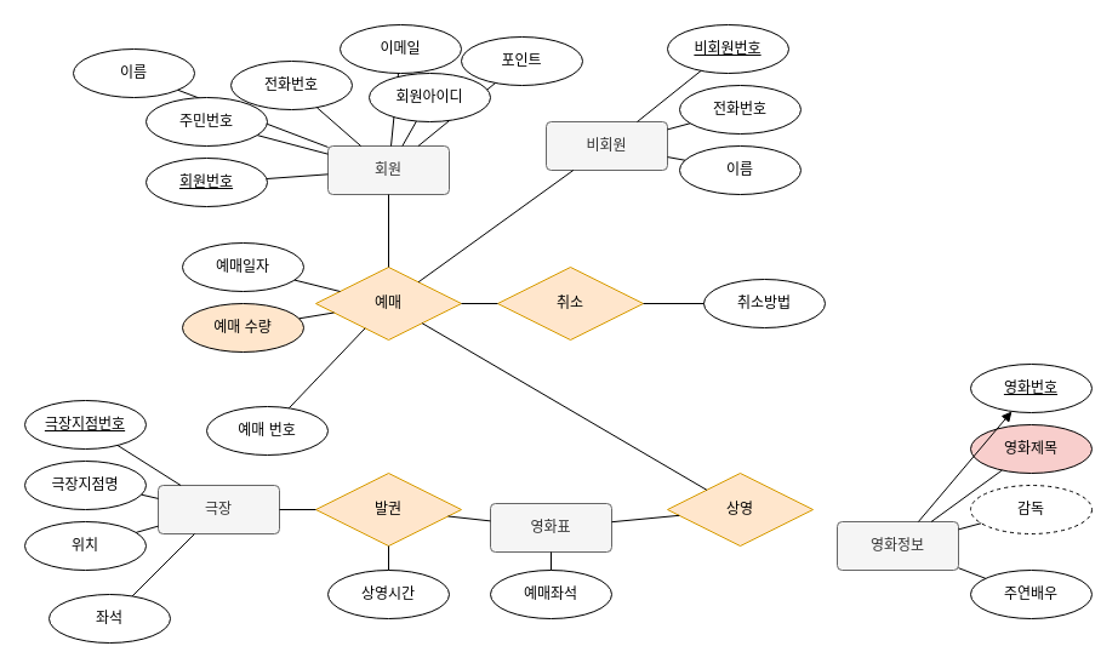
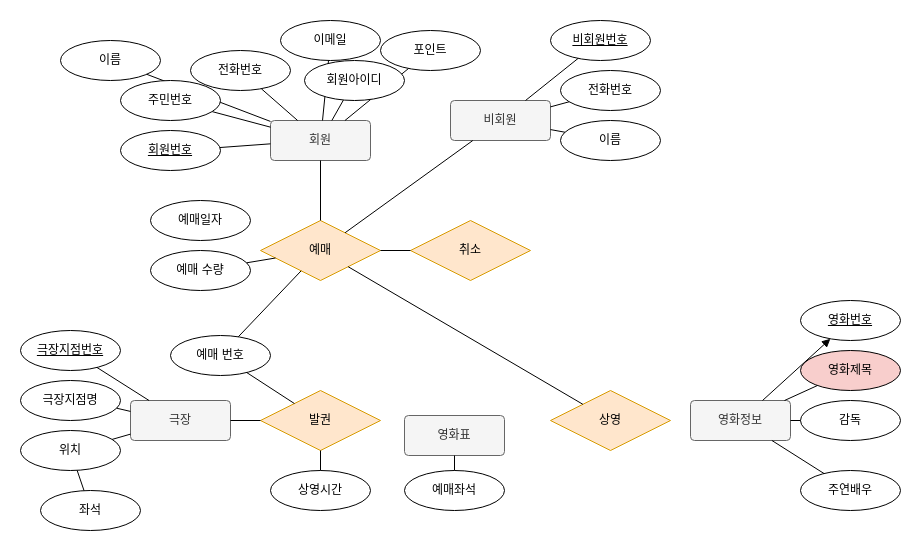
  <mxCell id="0" />
  <mxCell id="1" parent="0" />
  <mxCell id="2" value="이름" style="ellipse;whiteSpace=wrap;html=1;align=center;" parent="1" vertex="1"><mxGeometry x="60" y="40" width="100" height="40" as="geometry" /></mxCell>
  <mxCell id="3" value="비회원" style="rounded=1;arcSize=10;whiteSpace=wrap;html=1;align=center;fillColor=#f5f5f5;fontColor=#333333;strokeColor=#666666;" parent="1" vertex="1"><mxGeometry x="450" y="100" width="100" height="40" as="geometry" /></mxCell>
  <mxCell id="4" value="영화표" style="rounded=1;arcSize=10;whiteSpace=wrap;html=1;align=center;fillColor=#f5f5f5;fontColor=#333333;strokeColor=#666666;" parent="1" vertex="1"><mxGeometry x="404" y="415" width="100" height="40" as="geometry" /></mxCell>
  <mxCell id="5" value="회원" style="rounded=1;arcSize=10;whiteSpace=wrap;html=1;align=center;fillColor=#f5f5f5;fontColor=#333333;strokeColor=#666666;" parent="1" vertex="1"><mxGeometry x="270" y="120" width="100" height="40" as="geometry" /></mxCell>
  <mxCell id="6" value="예매" style="shape=rhombus;perimeter=rhombusPerimeter;whiteSpace=wrap;html=1;align=center;fillColor=#ffe6cc;strokeColor=#d79b00;" parent="1" vertex="1"><mxGeometry x="260" y="220" width="120" height="60" as="geometry" /></mxCell>
  <mxCell id="7" value="상영" style="shape=rhombus;perimeter=rhombusPerimeter;whiteSpace=wrap;html=1;align=center;fillColor=#ffe6cc;strokeColor=#d79b00;" parent="1" vertex="1"><mxGeometry x="550" y="390" width="120" height="60" as="geometry" /></mxCell>
  <mxCell id="8" value="극장" style="rounded=1;arcSize=10;whiteSpace=wrap;html=1;align=center;fillColor=#f5f5f5;fontColor=#333333;strokeColor=#666666;" parent="1" vertex="1"><mxGeometry x="130" y="400" width="100" height="40" as="geometry" /></mxCell>
- <mxCell id="9" value="영화정보" style="rounded=1;arcSize=10;whiteSpace=wrap;html=1;align=center;fillColor=#f5f5f5;fontColor=#333333;strokeColor=#666666;" parent="1" vertex="1"><mxGeometry x="690" y="430" width="100" height="40" as="geometry" /></mxCell>
+ <mxCell id="9" value="영화정보" style="rounded=1;arcSize=10;whiteSpace=wrap;html=1;align=center;fillColor=#f5f5f5;fontColor=#333333;strokeColor=#666666;" parent="1" vertex="1"><mxGeometry x="690" y="400" width="100" height="40" as="geometry" /></mxCell>
  <mxCell id="10" value="발권" style="shape=rhombus;perimeter=rhombusPerimeter;whiteSpace=wrap;html=1;align=center;fillColor=#ffe6cc;strokeColor=#d79b00;" parent="1" vertex="1"><mxGeometry x="260" y="390" width="120" height="60" as="geometry" /></mxCell>
  <mxCell id="11" value="이름" style="ellipse;whiteSpace=wrap;html=1;align=center;" parent="1" vertex="1"><mxGeometry x="560" y="120" width="100" height="40" as="geometry" /></mxCell>
  <mxCell id="12" value="전화번호" style="ellipse;whiteSpace=wrap;html=1;align=center;" parent="1" vertex="1"><mxGeometry x="560" y="70" width="100" height="40" as="geometry" /></mxCell>
  <mxCell id="13" value="이메일" style="ellipse;whiteSpace=wrap;html=1;align=center;" parent="1" vertex="1"><mxGeometry x="280" y="20" width="100" height="40" as="geometry" /></mxCell>
  <mxCell id="14" value="극장지점명" style="ellipse;whiteSpace=wrap;html=1;align=center;" parent="1" vertex="1"><mxGeometry x="20" y="380" width="100" height="40" as="geometry" /></mxCell>
  <mxCell id="15" value="위치" style="ellipse;whiteSpace=wrap;html=1;align=center;" parent="1" vertex="1"><mxGeometry x="20" y="430" width="100" height="40" as="geometry" /></mxCell>
  <mxCell id="16" value="상영시간" style="ellipse;whiteSpace=wrap;html=1;align=center;" parent="1" vertex="1"><mxGeometry x="270" y="470" width="100" height="40" as="geometry" /></mxCell>
  <mxCell id="17" value="영화제목" style="ellipse;whiteSpace=wrap;html=1;align=center;fillColor=#f8cecc;" parent="1" vertex="1"><mxGeometry x="800" y="350" width="100" height="40" as="geometry" /></mxCell>
- <mxCell id="18" value="감독" style="ellipse;whiteSpace=wrap;html=1;align=center;dashed=1;" parent="1" vertex="1"><mxGeometry x="800" y="400" width="100" height="40" as="geometry" /></mxCell>
+ <mxCell id="18" value="감독" style="ellipse;whiteSpace=wrap;html=1;align=center;" parent="1" vertex="1"><mxGeometry x="800" y="400" width="100" height="40" as="geometry" /></mxCell>
  <mxCell id="19" value="주연배우" style="ellipse;whiteSpace=wrap;html=1;align=center;" parent="1" vertex="1"><mxGeometry x="800" y="470" width="100" height="40" as="geometry" /></mxCell>
  <mxCell id="20" value="취소" style="shape=rhombus;perimeter=rhombusPerimeter;whiteSpace=wrap;html=1;align=center;fillColor=#ffe6cc;strokeColor=#d79b00;" parent="1" vertex="1"><mxGeometry x="410" y="220" width="120" height="60" as="geometry" /></mxCell>
- <mxCell id="21" value="취소방법" style="ellipse;whiteSpace=wrap;html=1;align=center;" parent="1" vertex="1"><mxGeometry x="580" y="230" width="100" height="40" as="geometry" /></mxCell>
  <mxCell id="22" value="포인트" style="ellipse;whiteSpace=wrap;html=1;align=center;" parent="1" vertex="1"><mxGeometry x="380" y="30" width="100" height="40" as="geometry" /></mxCell>
  <mxCell id="23" value="예매일자" style="ellipse;whiteSpace=wrap;html=1;align=center;" parent="1" vertex="1"><mxGeometry x="150" y="200" width="100" height="40" as="geometry" /></mxCell>
- <mxCell id="24" value="예매 수량" style="ellipse;whiteSpace=wrap;html=1;align=center;fillColor=#ffe6cc;" parent="1" vertex="1"><mxGeometry x="150" y="250" width="100" height="40" as="geometry" /></mxCell>
+ <mxCell id="24" value="예매 수량" style="ellipse;whiteSpace=wrap;html=1;align=center;" parent="1" vertex="1"><mxGeometry x="150" y="250" width="100" height="40" as="geometry" /></mxCell>
  <mxCell id="25" value="예매좌석" style="ellipse;whiteSpace=wrap;html=1;align=center;" parent="1" vertex="1"><mxGeometry x="404" y="470" width="100" height="40" as="geometry" /></mxCell>
  <mxCell id="26" value="예매 번호" style="ellipse;whiteSpace=wrap;html=1;align=center;" parent="1" vertex="1"><mxGeometry x="170" y="335" width="100" height="40" as="geometry" /></mxCell>
  <mxCell id="27" value="" style="endArrow=none;html=1;rounded=0;" edge="1" parent="1" source="3" target="12"><mxGeometry relative="1" as="geometry"><mxPoint x="380" y="120" as="sourcePoint" /><mxPoint x="540" y="120" as="targetPoint" /></mxGeometry></mxCell>
  <mxCell id="28" value="" style="endArrow=none;html=1;rounded=0;" edge="1" parent="1" source="3" target="11"><mxGeometry relative="1" as="geometry"><mxPoint x="660" y="117.5" as="sourcePoint" /><mxPoint x="687.6" y="110.6" as="targetPoint" /></mxGeometry></mxCell>
  <mxCell id="29" value="" style="endArrow=none;html=1;rounded=0;" edge="1" parent="1" source="5" target="56"><mxGeometry relative="1" as="geometry"><mxPoint x="660" y="142.5" as="sourcePoint" /><mxPoint x="687.6" y="149.4" as="targetPoint" /></mxGeometry></mxCell>
  <mxCell id="30" value="" style="endArrow=none;html=1;rounded=0;" edge="1" parent="1" source="5" target="53"><mxGeometry relative="1" as="geometry"><mxPoint x="240" y="147.857" as="sourcePoint" /><mxPoint x="187.297" y="166.68" as="targetPoint" /></mxGeometry></mxCell>
  <mxCell id="31" value="" style="endArrow=none;html=1;rounded=0;" edge="1" parent="1" source="5" target="54"><mxGeometry relative="1" as="geometry"><mxPoint x="250" y="157.857" as="sourcePoint" /><mxPoint x="197.297" y="176.68" as="targetPoint" /></mxGeometry></mxCell>
  <mxCell id="32" value="" style="endArrow=none;html=1;rounded=0;" edge="1" parent="1" source="5" target="2"><mxGeometry relative="1" as="geometry"><mxPoint x="260" y="167.857" as="sourcePoint" /><mxPoint x="207.297" y="186.68" as="targetPoint" /></mxGeometry></mxCell>
  <mxCell id="33" value="" style="endArrow=none;html=1;rounded=0;" edge="1" parent="1" source="5" target="22"><mxGeometry relative="1" as="geometry"><mxPoint x="260.591" y="63.825" as="sourcePoint" /><mxPoint x="229.215" y="46.231" as="targetPoint" /></mxGeometry></mxCell>
- <mxCell id="34" value="" style="endArrow=none;html=1;rounded=0;" edge="1" parent="1" source="6" target="23"><mxGeometry relative="1" as="geometry"><mxPoint x="270.591" y="73.825" as="sourcePoint" /><mxPoint x="239.215" y="56.231" as="targetPoint" /></mxGeometry></mxCell>
  <mxCell id="35" value="" style="endArrow=none;html=1;rounded=0;" edge="1" parent="1" source="6" target="24"><mxGeometry relative="1" as="geometry"><mxPoint x="250" y="340" as="sourcePoint" /><mxPoint x="212.4" y="330.6" as="targetPoint" /></mxGeometry></mxCell>
  <mxCell id="36" value="" style="endArrow=none;html=1;rounded=0;" edge="1" parent="1" source="6" target="26"><mxGeometry relative="1" as="geometry"><mxPoint x="260" y="350" as="sourcePoint" /><mxPoint x="222.4" y="340.6" as="targetPoint" /></mxGeometry></mxCell>
- <mxCell id="37" value="" style="endArrow=none;html=1;rounded=0;" edge="1" parent="1" source="20" target="21"><mxGeometry relative="1" as="geometry"><mxPoint x="270" y="360" as="sourcePoint" /><mxPoint x="232.4" y="350.6" as="targetPoint" /></mxGeometry></mxCell>
- <mxCell id="38" value="" style="endArrow=none;html=1;rounded=0;" edge="1" parent="1" source="7" target="4"><mxGeometry relative="1" as="geometry"><mxPoint x="540" y="340" as="sourcePoint" /><mxPoint x="570" y="340" as="targetPoint" /></mxGeometry></mxCell>
  <mxCell id="39" value="" style="endArrow=none;html=1;rounded=0;" edge="1" parent="1" source="4" target="25"><mxGeometry relative="1" as="geometry"><mxPoint x="556.667" y="526.667" as="sourcePoint" /><mxPoint x="500" y="523.125" as="targetPoint" /></mxGeometry></mxCell>
  <mxCell id="40" value="" style="endArrow=none;html=1;rounded=0;" edge="1" parent="1" source="9" target="17"><mxGeometry relative="1" as="geometry"><mxPoint x="663.333" y="526.667" as="sourcePoint" /><mxPoint x="720" y="523.125" as="targetPoint" /></mxGeometry></mxCell>
  <mxCell id="41" value="" style="endArrow=none;html=1;rounded=0;" edge="1" parent="1" source="9" target="18"><mxGeometry relative="1" as="geometry"><mxPoint x="820" y="502" as="sourcePoint" /><mxPoint x="843.003" y="493.453" as="targetPoint" /></mxGeometry></mxCell>
  <mxCell id="42" value="" style="endArrow=none;html=1;rounded=0;" edge="1" parent="1" source="19" target="9"><mxGeometry relative="1" as="geometry"><mxPoint x="830" y="511.818" as="sourcePoint" /><mxPoint x="853.003" y="503.453" as="targetPoint" /></mxGeometry></mxCell>
  <mxCell id="43" value="" style="endArrow=none;html=1;rounded=0;" edge="1" parent="1" source="16" target="10"><mxGeometry relative="1" as="geometry"><mxPoint x="842.458" y="563.308" as="sourcePoint" /><mxPoint x="803.333" y="540" as="targetPoint" /></mxGeometry></mxCell>
  <mxCell id="44" value="" style="endArrow=none;html=1;rounded=0;" edge="1" parent="1" source="15" target="8"><mxGeometry relative="1" as="geometry"><mxPoint x="248.327" y="570.279" as="sourcePoint" /><mxPoint x="259.412" y="544.706" as="targetPoint" /></mxGeometry></mxCell>
  <mxCell id="45" value="" style="endArrow=none;html=1;rounded=0;" edge="1" parent="1" source="8" target="10"><mxGeometry relative="1" as="geometry"><mxPoint x="258.327" y="580.279" as="sourcePoint" /><mxPoint x="269.412" y="554.706" as="targetPoint" /></mxGeometry></mxCell>
  <mxCell id="46" value="" style="endArrow=none;html=1;rounded=0;" edge="1" parent="1" source="14" target="8"><mxGeometry relative="1" as="geometry"><mxPoint x="170" y="520" as="sourcePoint" /><mxPoint x="210" y="520" as="targetPoint" /></mxGeometry></mxCell>
  <mxCell id="47" value="" style="endArrow=none;html=1;rounded=0;" edge="1" parent="1" source="6" target="7"><mxGeometry relative="1" as="geometry"><mxPoint x="80" y="470" as="sourcePoint" /><mxPoint x="70" y="509.286" as="targetPoint" /></mxGeometry></mxCell>
  <mxCell id="48" value="" style="endArrow=none;html=1;rounded=0;" edge="1" parent="1" source="5" target="6"><mxGeometry relative="1" as="geometry"><mxPoint x="286.667" y="378.333" as="sourcePoint" /><mxPoint x="273.333" y="491.667" as="targetPoint" /></mxGeometry></mxCell>
  <mxCell id="49" value="" style="endArrow=none;html=1;rounded=0;" edge="1" parent="1" source="3" target="6"><mxGeometry relative="1" as="geometry"><mxPoint x="290" y="150" as="sourcePoint" /><mxPoint x="290" y="320" as="targetPoint" /></mxGeometry></mxCell>
- <mxCell id="50" value="" style="endArrow=none;html=1;rounded=0;" edge="1" parent="1" source="10" target="4"><mxGeometry relative="1" as="geometry"><mxPoint x="330" y="480" as="sourcePoint" /><mxPoint x="330" y="460" as="targetPoint" /></mxGeometry></mxCell>
+ <mxCell id="50" value="" style="endArrow=none;html=1;rounded=0;" edge="1" parent="1" source="10" target="26"><mxGeometry relative="1" as="geometry"><mxPoint x="330" y="480" as="sourcePoint" /><mxPoint x="330" y="460" as="targetPoint" /></mxGeometry></mxCell>
  <mxCell id="51" value="" style="endArrow=none;html=1;rounded=0;" edge="1" parent="1" target="5" source="55"><mxGeometry relative="1" as="geometry"><mxPoint x="10" y="262.941" as="sourcePoint" /><mxPoint x="-280" y="280" as="targetPoint" /></mxGeometry></mxCell>
  <mxCell id="52" value="" style="endArrow=none;html=1;rounded=0;" edge="1" parent="1" source="5" target="13"><mxGeometry relative="1" as="geometry"><mxPoint x="318.571" y="130" as="sourcePoint" /><mxPoint x="261.141" y="29.497" as="targetPoint" /></mxGeometry></mxCell>
  <mxCell id="53" value="주민번호" style="ellipse;whiteSpace=wrap;html=1;align=center;" parent="1" vertex="1"><mxGeometry x="120" y="80" width="100" height="40" as="geometry" /></mxCell>
  <mxCell id="54" value="전화번호" style="ellipse;whiteSpace=wrap;html=1;align=center;" parent="1" vertex="1"><mxGeometry x="190" y="50" width="100" height="40" as="geometry" /></mxCell>
  <mxCell id="55" value="회원번호" style="ellipse;whiteSpace=wrap;html=1;align=center;fontStyle=4;" vertex="1" parent="1"><mxGeometry x="120" y="130" width="100" height="40" as="geometry" /></mxCell>
  <mxCell id="56" value="회원아이디" style="ellipse;whiteSpace=wrap;html=1;align=center;" parent="1" vertex="1"><mxGeometry x="304" y="60" width="100" height="40" as="geometry" /></mxCell>
  <mxCell id="57" value="비회원번호" style="ellipse;whiteSpace=wrap;html=1;align=center;fontStyle=4" vertex="1" parent="1"><mxGeometry x="550" y="20" width="100" height="40" as="geometry" /></mxCell>
  <mxCell id="58" value="" style="endArrow=none;html=1;rounded=0;" edge="1" parent="1" source="3" target="57"><mxGeometry relative="1" as="geometry"><mxPoint x="560" y="116.364" as="sourcePoint" /><mxPoint x="578.689" y="111.267" as="targetPoint" /></mxGeometry></mxCell>
  <mxCell id="59" value="영화번호" style="ellipse;whiteSpace=wrap;html=1;align=center;fontStyle=4" vertex="1" parent="1"><mxGeometry x="800" y="300" width="100" height="40" as="geometry" /></mxCell>
  <mxCell id="60" value="극장지점번호" style="ellipse;whiteSpace=wrap;html=1;align=center;fontStyle=4" vertex="1" parent="1"><mxGeometry x="20" y="330" width="100" height="40" as="geometry" /></mxCell>
  <mxCell id="61" value="" style="endArrow=none;html=1;rounded=0;" edge="1" parent="1" source="60" target="8"><mxGeometry relative="1" as="geometry"><mxPoint x="220" y="400" as="sourcePoint" /><mxPoint x="380" y="400" as="targetPoint" /></mxGeometry></mxCell>
  <mxCell id="62" value="좌석" style="ellipse;whiteSpace=wrap;html=1;align=center;" vertex="1" parent="1"><mxGeometry y="490" width="100" height="40" as="geometry" x="40" /></mxCell>
- <mxCell id="63" value="" style="endArrow=none;html=1;rounded=0;" edge="1" parent="1" source="62" target="8"><mxGeometry relative="1" as="geometry"><mxPoint x="121.603" y="448.906" as="sourcePoint" /><mxPoint x="140" y="443.636" as="targetPoint" /></mxGeometry></mxCell>
+ <mxCell id="63" value="" style="endArrow=none;html=1;rounded=0;" edge="1" parent="1" source="62" target="15"><mxGeometry relative="1" as="geometry"><mxPoint x="121.603" y="448.906" as="sourcePoint" /><mxPoint x="140" y="443.636" as="targetPoint" /></mxGeometry></mxCell>
  <mxCell id="64" value="" style="endArrow=block;html=1;rounded=0;" edge="1" parent="1" source="9" target="59"><mxGeometry relative="1" as="geometry"><mxPoint x="794" y="410" as="sourcePoint" /><mxPoint x="826.969" y="395.014" as="targetPoint" /></mxGeometry></mxCell>
  <mxCell id="65" value="" style="endArrow=none;html=1;rounded=0;" edge="1" parent="1" source="20" target="6"><mxGeometry relative="1" as="geometry"><mxPoint x="482.308" y="150" as="sourcePoint" /><mxPoint x="354.545" y="242.273" as="targetPoint" /></mxGeometry></mxCell>
